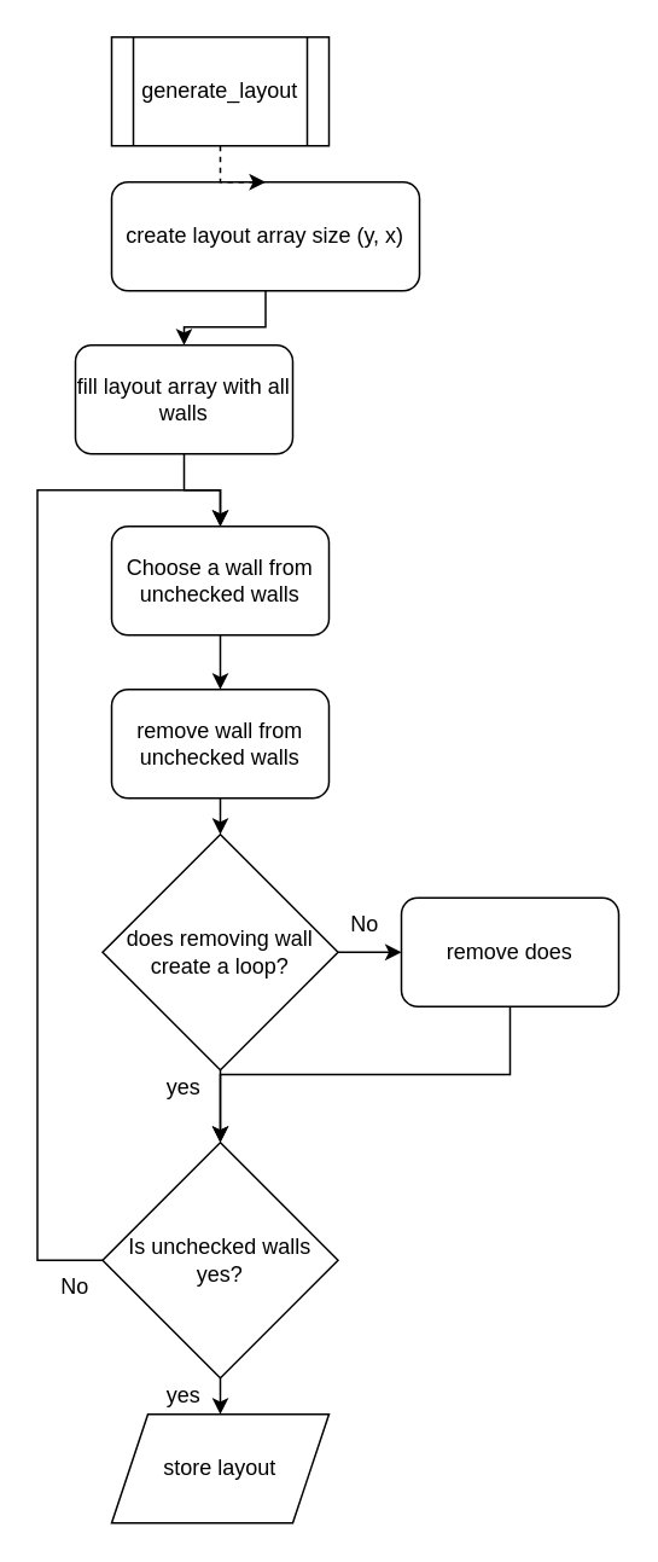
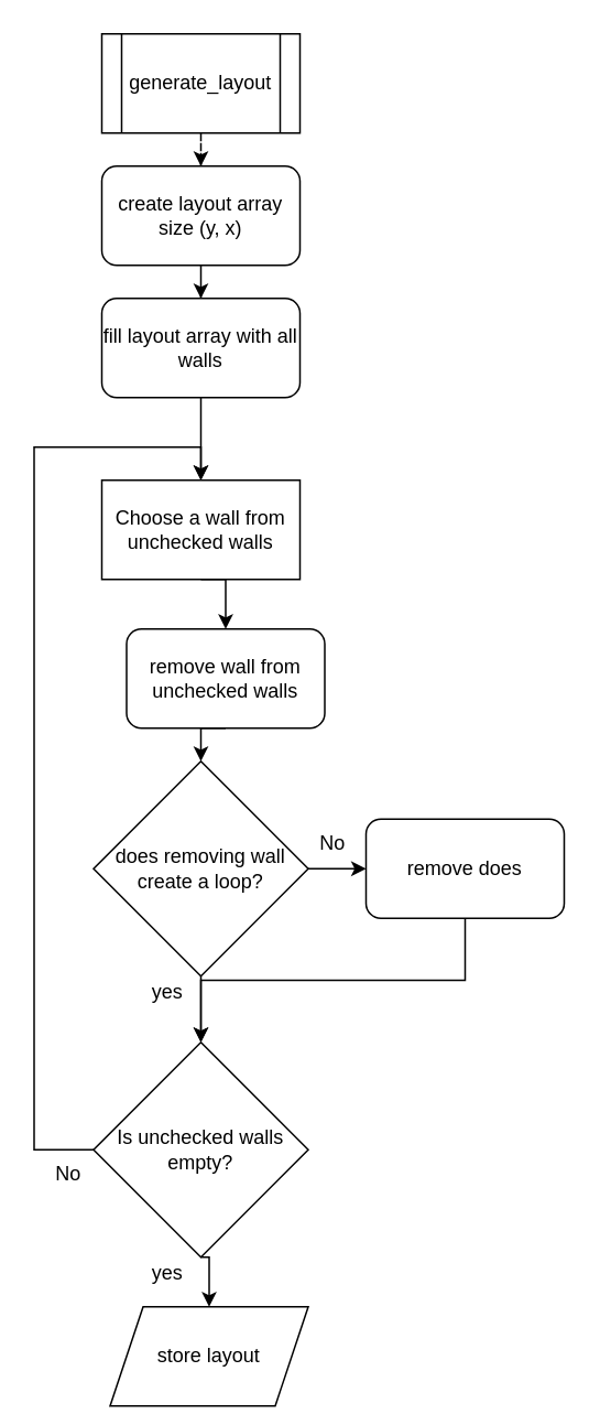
  <mxCell id="0" />
  <mxCell id="1" parent="0" />
  <mxCell id="2" style="edgeStyle=orthogonalEdgeStyle;rounded=0;orthogonalLoop=1;jettySize=auto;html=1;exitX=0.5;exitY=1;exitDx=0;exitDy=0;entryX=0.5;entryY=0;entryDx=0;entryDy=0;" edge="1" parent="1" source="3" target="10"><mxGeometry relative="1" as="geometry" /></mxCell>
- <mxCell id="3" value="Choose a wall from unchecked walls" style="rounded=1;whiteSpace=wrap;html=1;" vertex="1" parent="1"><mxGeometry x="61" y="290" width="120" height="60" as="geometry" /></mxCell>
+ <mxCell id="3" value="Choose a wall from unchecked walls" style="whiteSpace=wrap;html=1;rounded=0;" vertex="1" parent="1"><mxGeometry x="61" y="290" width="120" height="60" as="geometry" /></mxCell>
  <mxCell id="4" style="edgeStyle=orthogonalEdgeStyle;rounded=0;orthogonalLoop=1;jettySize=auto;html=1;exitX=1;exitY=0.5;exitDx=0;exitDy=0;entryX=0;entryY=0.5;entryDx=0;entryDy=0;" edge="1" parent="1" source="6" target="8"><mxGeometry relative="1" as="geometry" /></mxCell>
  <mxCell id="5" style="edgeStyle=orthogonalEdgeStyle;rounded=0;orthogonalLoop=1;jettySize=auto;html=1;exitX=0.5;exitY=1;exitDx=0;exitDy=0;entryX=0.5;entryY=0;entryDx=0;entryDy=0;" edge="1" parent="1" source="6" target="13"><mxGeometry relative="1" as="geometry" /></mxCell>
  <mxCell id="6" value="does removing wall create a loop?" style="rhombus;whiteSpace=wrap;html=1;" vertex="1" parent="1"><mxGeometry x="56" y="460" width="130" height="130" as="geometry" /></mxCell>
  <mxCell id="7" style="edgeStyle=orthogonalEdgeStyle;rounded=0;orthogonalLoop=1;jettySize=auto;html=1;exitX=0.5;exitY=1;exitDx=0;exitDy=0;entryX=0.5;entryY=0;entryDx=0;entryDy=0;" edge="1" parent="1" source="8" target="13"><mxGeometry relative="1" as="geometry" /></mxCell>
  <mxCell id="8" value="remove does" style="rounded=1;whiteSpace=wrap;html=1;" vertex="1" parent="1"><mxGeometry x="221" y="495" width="120" height="60" as="geometry" /></mxCell>
  <mxCell id="9" style="edgeStyle=orthogonalEdgeStyle;rounded=0;orthogonalLoop=1;jettySize=auto;html=1;exitX=0.5;exitY=1;exitDx=0;exitDy=0;entryX=0.5;entryY=0;entryDx=0;entryDy=0;" edge="1" parent="1" source="10" target="6"><mxGeometry relative="1" as="geometry" /></mxCell>
- <mxCell id="10" value="remove wall from unchecked walls" style="rounded=1;whiteSpace=wrap;html=1;" vertex="1" parent="1"><mxGeometry x="61" y="380" width="120" height="60" as="geometry" /></mxCell>
+ <mxCell id="10" value="remove wall from unchecked walls" style="rounded=1;whiteSpace=wrap;html=1;" vertex="1" parent="1"><mxGeometry x="76" y="380" width="120" height="60" as="geometry" /></mxCell>
  <mxCell id="11" style="edgeStyle=orthogonalEdgeStyle;rounded=0;orthogonalLoop=1;jettySize=auto;html=1;exitX=0.5;exitY=1;exitDx=0;exitDy=0;entryX=0.5;entryY=0;entryDx=0;entryDy=0;" edge="1" parent="1" source="13" target="17"><mxGeometry relative="1" as="geometry" /></mxCell>
  <mxCell id="12" style="edgeStyle=orthogonalEdgeStyle;rounded=0;orthogonalLoop=1;jettySize=auto;html=1;exitX=0;exitY=0.5;exitDx=0;exitDy=0;entryX=0.5;entryY=0;entryDx=0;entryDy=0;" edge="1" parent="1" source="13" target="3"><mxGeometry relative="1" as="geometry"><Array as="points"><mxPoint x="20" y="695" /><mxPoint x="20" y="270" /><mxPoint x="121" y="270" /></Array></mxGeometry></mxCell>
- <mxCell id="13" value="Is unchecked walls yes?" style="rhombus;whiteSpace=wrap;html=1;" vertex="1" parent="1"><mxGeometry x="56" y="630" width="130" height="130" as="geometry" /></mxCell>
+ <mxCell id="13" value="Is unchecked walls empty?" style="rhombus;whiteSpace=wrap;html=1;" vertex="1" parent="1"><mxGeometry x="56" y="630" width="130" height="130" as="geometry" /></mxCell>
  <mxCell id="14" value="yes" style="text;html=1;strokeColor=none;fillColor=none;align=center;verticalAlign=middle;whiteSpace=wrap;rounded=0;" vertex="1" parent="1"><mxGeometry x="81" y="590" width="40" height="20" as="geometry" /></mxCell>
  <mxCell id="15" value="No" style="text;html=1;strokeColor=none;fillColor=none;align=center;verticalAlign=middle;whiteSpace=wrap;rounded=0;" vertex="1" parent="1"><mxGeometry x="181" y="500" width="40" height="20" as="geometry" /></mxCell>
  <mxCell id="16" value="yes" style="text;html=1;strokeColor=none;fillColor=none;align=center;verticalAlign=middle;whiteSpace=wrap;rounded=0;" vertex="1" parent="1"><mxGeometry x="81" y="760" width="40" height="20" as="geometry" /></mxCell>
- <mxCell id="17" value="store layout" style="shape=parallelogram;perimeter=parallelogramPerimeter;whiteSpace=wrap;html=1;fixedSize=1;" vertex="1" parent="1"><mxGeometry x="61" y="780" width="120" height="60" as="geometry" /></mxCell>
+ <mxCell id="17" value="store layout" style="shape=parallelogram;perimeter=parallelogramPerimeter;whiteSpace=wrap;html=1;fixedSize=1;" vertex="1" parent="1"><mxGeometry x="66" y="790" width="120" height="60" as="geometry" /></mxCell>
  <mxCell id="18" style="edgeStyle=orthogonalEdgeStyle;rounded=0;orthogonalLoop=1;jettySize=auto;html=1;exitX=0.5;exitY=1;exitDx=0;exitDy=0;" edge="1" parent="1" source="19" target="21"><mxGeometry relative="1" as="geometry" /></mxCell>
- <mxCell id="19" value="create layout array size (y, x)" style="rounded=1;whiteSpace=wrap;html=1;" vertex="1" parent="1"><mxGeometry x="61" y="100" width="170" height="60" as="geometry" /></mxCell>
+ <mxCell id="19" value="create layout array size (y, x)" style="rounded=1;whiteSpace=wrap;html=1;" vertex="1" parent="1"><mxGeometry x="61" y="100" width="120" height="60" as="geometry" /></mxCell>
  <mxCell id="20" style="edgeStyle=orthogonalEdgeStyle;rounded=0;orthogonalLoop=1;jettySize=auto;html=1;exitX=0.5;exitY=1;exitDx=0;exitDy=0;entryX=0.5;entryY=0;entryDx=0;entryDy=0;" edge="1" parent="1" source="21" target="3"><mxGeometry relative="1" as="geometry" /></mxCell>
- <mxCell id="21" value="fill layout array with all walls" style="rounded=1;whiteSpace=wrap;html=1;" vertex="1" parent="1"><mxGeometry x="41" y="190" width="120" height="60" as="geometry" /></mxCell>
+ <mxCell id="21" value="fill layout array with all walls" style="rounded=1;whiteSpace=wrap;html=1;" vertex="1" parent="1"><mxGeometry x="61" y="180" width="120" height="60" as="geometry" /></mxCell>
  <mxCell id="22" value="No" style="text;html=1;strokeColor=none;fillColor=none;align=center;verticalAlign=middle;whiteSpace=wrap;rounded=0;" vertex="1" parent="1"><mxGeometry x="21" y="700" width="40" height="20" as="geometry" /></mxCell>
  <mxCell id="23" style="edgeStyle=orthogonalEdgeStyle;rounded=0;orthogonalLoop=1;jettySize=auto;html=1;exitX=0.5;exitY=1;exitDx=0;exitDy=0;dashed=1;" edge="1" parent="1" source="24" target="19"><mxGeometry relative="1" as="geometry" /></mxCell>
  <mxCell id="24" value="generate_layout" style="shape=process;whiteSpace=wrap;html=1;backgroundOutline=1;" vertex="1" parent="1"><mxGeometry x="61" y="20" width="120" height="60" as="geometry" /></mxCell>
